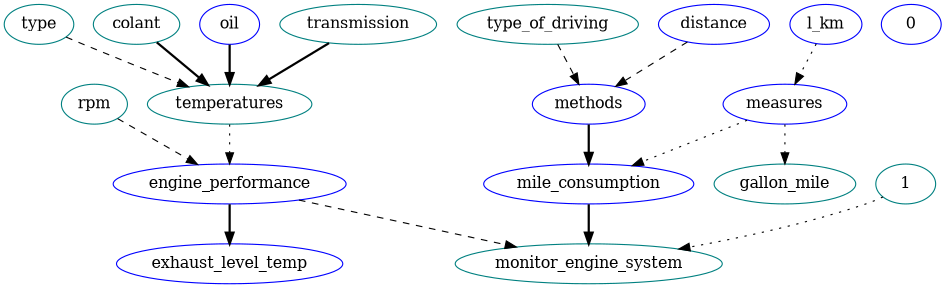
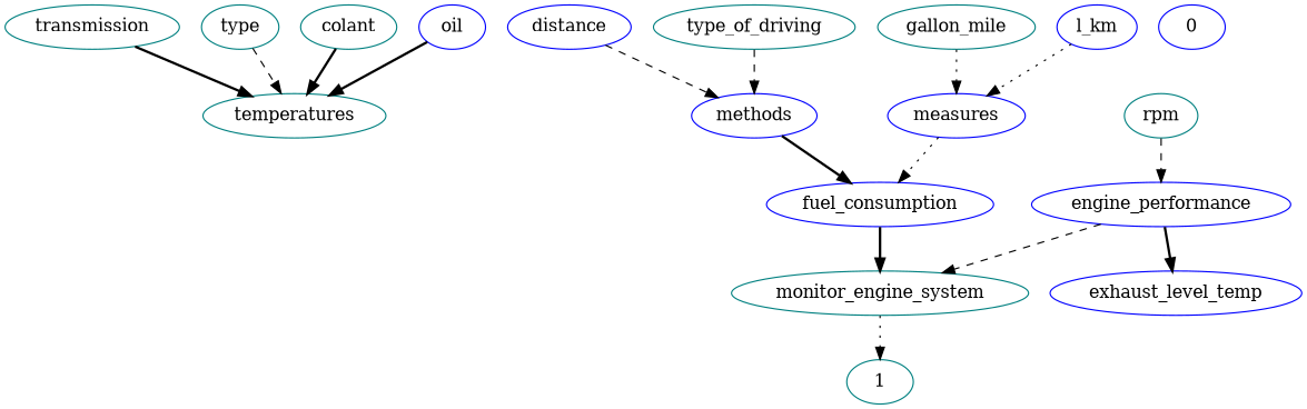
  digraph {
    node [color=teal]
    edge [style=bold]
    transmission
    temperatures
    engine_performance [color=blue]
    exhaust_level_temp [color=blue]
    monitor_engine_system
    distance [color=blue]
    methods [color=blue]
-   fuel_consumption [color=blue label=mile_consumption]
+   fuel_consumption [color=blue]
    rpm
    1
    type_of_driving
    n12 [label=type]
    gallon_mile
    measures [color=blue]
    l_km [color=blue]
    colant
    oil [color=blue]
    0 [color=blue]
    transmission -> temperatures
-   temperatures -> engine_performance [style=dotted]
    engine_performance -> exhaust_level_temp
    engine_performance -> monitor_engine_system [style=dashed]
-   1 -> monitor_engine_system [style=dotted]
+   monitor_engine_system -> 1 [style=dotted]
    distance -> methods [style=dashed]
    methods -> fuel_consumption
    fuel_consumption -> monitor_engine_system
    rpm -> engine_performance [style=dashed]
    type_of_driving -> methods [style=dashed]
    n12 -> temperatures [style=dashed]
-   measures -> gallon_mile [style=dotted]
+   gallon_mile -> measures [style=dotted]
    measures -> fuel_consumption [style=dotted]
    l_km -> measures [style=dotted]
    colant -> temperatures
    oil -> temperatures
  }
